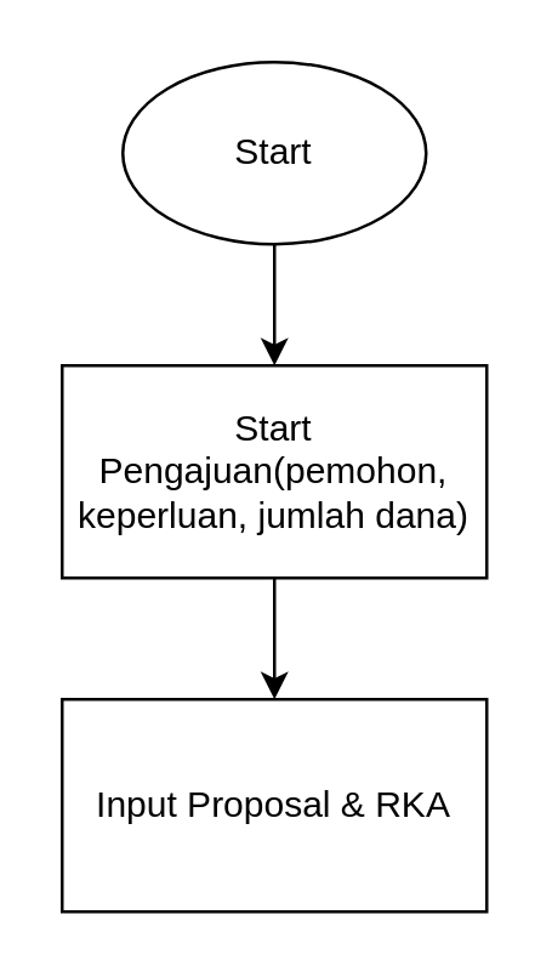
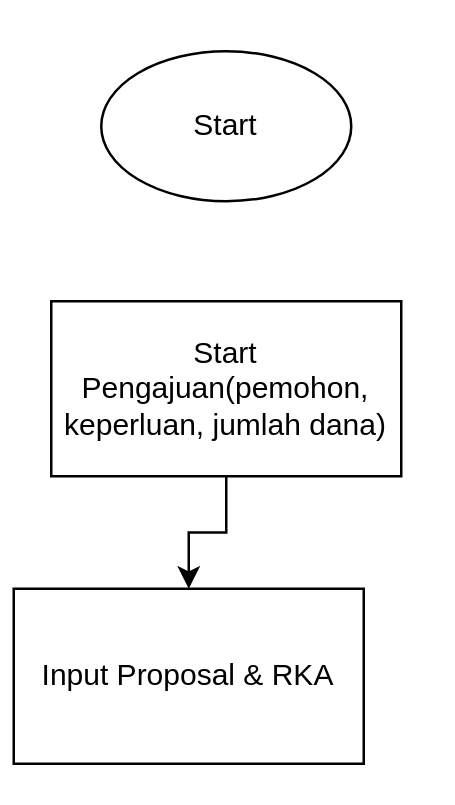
  <mxCell id="0" />
  <mxCell id="1" parent="0" />
- <mxCell id="2" value="" style="edgeStyle=orthogonalEdgeStyle;rounded=0;orthogonalLoop=1;jettySize=auto;html=1;" edge="1" parent="1" source="3" target="5"><mxGeometry relative="1" as="geometry" /></mxCell>
  <mxCell id="3" value="Start" style="ellipse;whiteSpace=wrap;html=1;" vertex="1" parent="1"><mxGeometry x="40" y="20" width="100" height="60" as="geometry" /></mxCell>
  <mxCell id="4" value="" style="edgeStyle=orthogonalEdgeStyle;rounded=0;orthogonalLoop=1;jettySize=auto;html=1;" edge="1" parent="1" source="5" target="6"><mxGeometry relative="1" as="geometry" /></mxCell>
  <mxCell id="5" value="Start Pengajuan(pemohon, keperluan, jumlah dana)" style="rounded=0;whiteSpace=wrap;html=1;" vertex="1" parent="1"><mxGeometry x="20" y="120" width="140" height="70" as="geometry" /></mxCell>
- <mxCell id="6" value="Input Proposal &amp;amp; RKA" style="rounded=0;whiteSpace=wrap;html=1;" vertex="1" parent="1"><mxGeometry x="20" y="230" width="140" height="70" as="geometry" /></mxCell>
+ <mxCell id="6" value="Input Proposal &amp;amp; RKA" style="rounded=0;whiteSpace=wrap;html=1;" vertex="1" parent="1"><mxGeometry x="5" y="235" width="140" height="70" as="geometry" /></mxCell>
